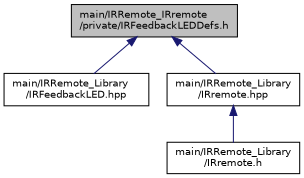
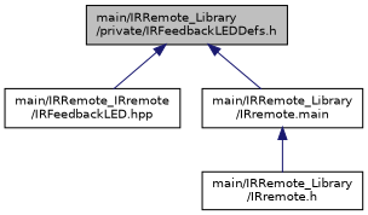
  digraph {
    node [color=black fillcolor=white fontname=Helvetica fontsize=10 shape=record style=filled]
    edge [color=midnightblue dir=back fontname=Helvetica fontsize=10 labelfontname=Helvetica labelfontsize=10 style=solid]
-   n1 [fillcolor=grey75 fontcolor=black height=0.2 label="main/IRRemote_IRremote\l/private/IRFeedbackLEDDefs.h" width=0.4]
-   n2 [height=0.2 label="main/IRRemote_Library\l/IRFeedbackLED.hpp" width=0.4]
-   n3 [height=0.2 label="main/IRRemote_Library\l/IRremote.hpp" width=0.4]
+   n1 [fillcolor=grey75 fontcolor=black height=0.2 label="main/IRRemote_Library\l/private/IRFeedbackLEDDefs.h" width=0.4]
+   n2 [height=0.2 label="main/IRRemote_IRremote\l/IRFeedbackLED.hpp" width=0.4]
+   n3 [height=0.2 label="main/IRRemote_Library\l/IRremote.main" width=0.4]
    n4 [height=0.2 label="main/IRRemote_Library\l/IRremote.h" width=0.4]
    n1 -> n2
    n1 -> n3
    n3 -> n4
  }
